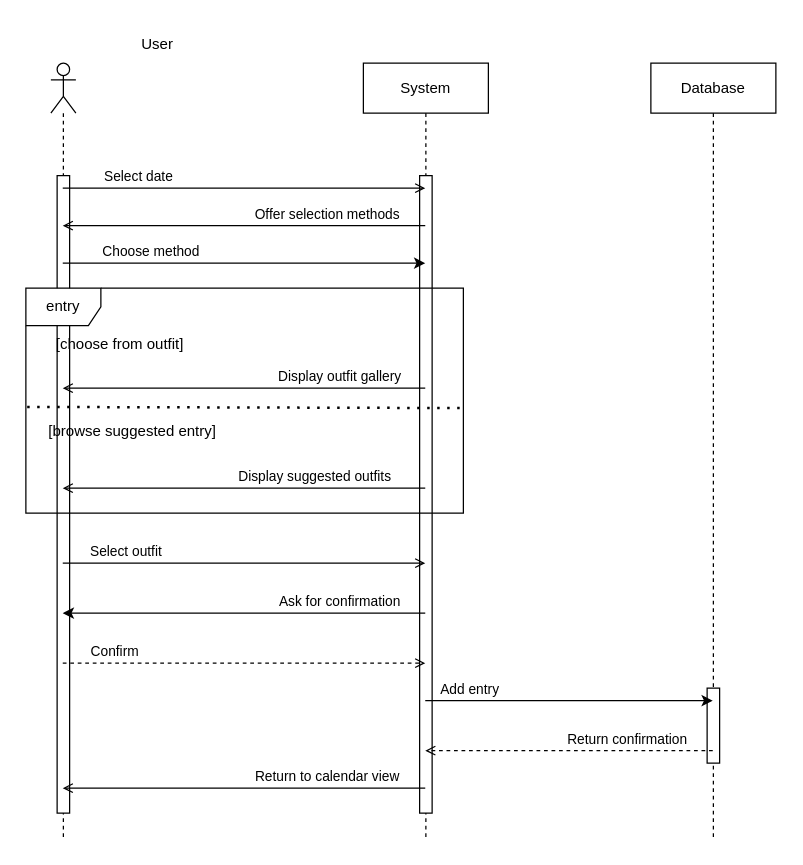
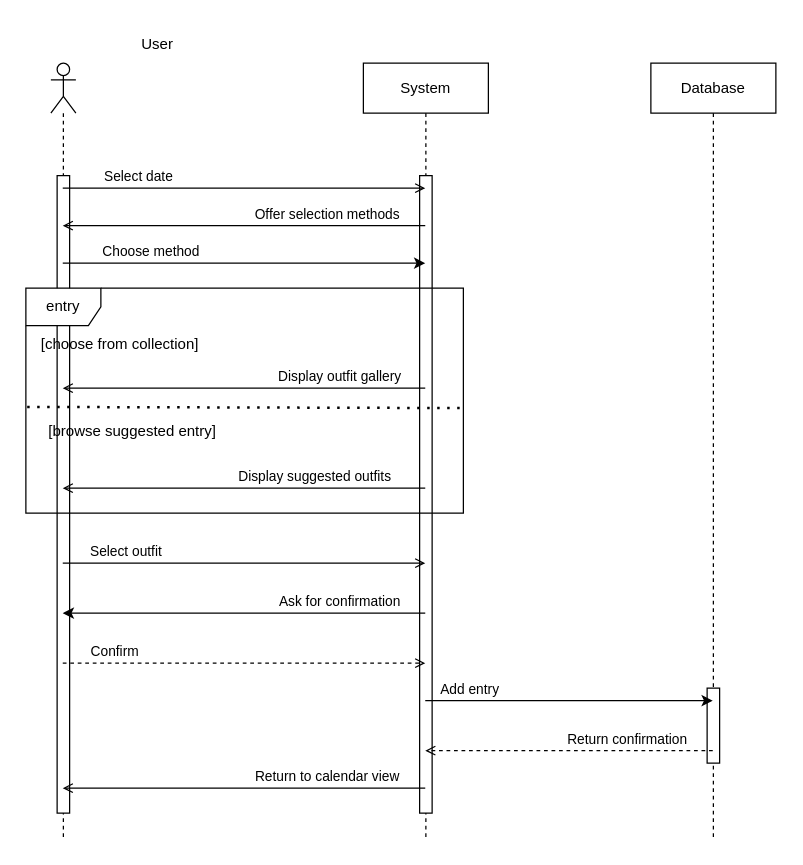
  <mxCell id="0" />
  <mxCell id="1" parent="0" />
  <mxCell id="2" value="" style="shape=umlLifeline;perimeter=lifelinePerimeter;whiteSpace=wrap;html=1;container=1;dropTarget=0;collapsible=0;recursiveResize=0;outlineConnect=0;portConstraint=eastwest;newEdgeStyle={&quot;curved&quot;:0,&quot;rounded&quot;:0};participant=umlActor;fillColor=none;" vertex="1" parent="1"><mxGeometry x="40" y="50" width="20" height="620" as="geometry" /></mxCell>
  <mxCell id="3" value="" style="html=1;points=[[0,0,0,0,5],[0,1,0,0,-5],[1,0,0,0,5],[1,1,0,0,-5]];perimeter=orthogonalPerimeter;outlineConnect=0;targetShapes=umlLifeline;portConstraint=eastwest;newEdgeStyle={&quot;curved&quot;:0,&quot;rounded&quot;:0};" vertex="1" parent="2"><mxGeometry x="5" y="90" width="10" height="510" as="geometry" /></mxCell>
  <mxCell id="4" value="System" style="shape=umlLifeline;perimeter=lifelinePerimeter;whiteSpace=wrap;html=1;container=1;dropTarget=0;collapsible=0;recursiveResize=0;outlineConnect=0;portConstraint=eastwest;newEdgeStyle={&quot;curved&quot;:0,&quot;rounded&quot;:0};fillColor=none;" vertex="1" parent="1"><mxGeometry x="290" y="50" width="100" height="620" as="geometry" /></mxCell>
  <mxCell id="5" value="" style="html=1;points=[[0,0,0,0,5],[0,1,0,0,-5],[1,0,0,0,5],[1,1,0,0,-5]];perimeter=orthogonalPerimeter;outlineConnect=0;targetShapes=umlLifeline;portConstraint=eastwest;newEdgeStyle={&quot;curved&quot;:0,&quot;rounded&quot;:0};" vertex="1" parent="4"><mxGeometry x="45" y="90" width="10" height="510" as="geometry" /></mxCell>
  <mxCell id="6" value="Database" style="shape=umlLifeline;perimeter=lifelinePerimeter;whiteSpace=wrap;html=1;container=1;dropTarget=0;collapsible=0;recursiveResize=0;outlineConnect=0;portConstraint=eastwest;newEdgeStyle={&quot;curved&quot;:0,&quot;rounded&quot;:0};fillColor=none;" vertex="1" parent="1"><mxGeometry x="520" y="50" width="100" height="620" as="geometry" /></mxCell>
  <mxCell id="7" value="" style="html=1;points=[[0,0,0,0,5],[0,1,0,0,-5],[1,0,0,0,5],[1,1,0,0,-5]];perimeter=orthogonalPerimeter;outlineConnect=0;targetShapes=umlLifeline;portConstraint=eastwest;newEdgeStyle={&quot;curved&quot;:0,&quot;rounded&quot;:0};" vertex="1" parent="6"><mxGeometry x="45" y="500" width="10" height="60" as="geometry" /></mxCell>
  <mxCell id="8" value="User" style="text;html=1;align=center;verticalAlign=middle;resizable=0;points=[];autosize=1;strokeColor=none;fillColor=none;" vertex="1" parent="1"><mxGeometry x="100" y="20" width="50" height="30" as="geometry" /></mxCell>
  <mxCell id="9" value="entry" style="shape=umlFrame;whiteSpace=wrap;html=1;pointerEvents=0;fillColor=default;" vertex="1" parent="1"><mxGeometry x="20" y="230" width="350" height="180" as="geometry" /></mxCell>
  <mxCell id="10" value="" style="endArrow=none;dashed=1;html=1;dashPattern=1 3;strokeWidth=2;rounded=0;exitX=0.003;exitY=0.528;exitDx=0;exitDy=0;exitPerimeter=0;entryX=1;entryY=0.533;entryDx=0;entryDy=0;entryPerimeter=0;" edge="1" parent="1" source="9" target="9"><mxGeometry width="50" height="50" relative="1" as="geometry"><mxPoint x="290" y="300" as="sourcePoint" /><mxPoint x="340" y="250" as="targetPoint" /></mxGeometry></mxCell>
  <mxCell id="11" style="edgeStyle=orthogonalEdgeStyle;rounded=0;orthogonalLoop=1;jettySize=auto;html=1;curved=0;" edge="1" parent="1" source="4" target="6"><mxGeometry relative="1" as="geometry"><Array as="points"><mxPoint x="460" y="560" /><mxPoint x="460" y="560" /></Array></mxGeometry></mxCell>
  <mxCell id="12" value="Add entry" style="edgeLabel;html=1;align=center;verticalAlign=middle;resizable=0;points=[];labelBackgroundColor=none;" vertex="1" connectable="0" parent="11"><mxGeometry x="-0.706" y="-1" relative="1" as="geometry"><mxPoint x="1" y="-11" as="offset" /></mxGeometry></mxCell>
  <mxCell id="13" style="edgeStyle=orthogonalEdgeStyle;rounded=0;orthogonalLoop=1;jettySize=auto;html=1;curved=0;dashed=1;endArrow=open;endFill=0;" edge="1" parent="1" source="6" target="4"><mxGeometry relative="1" as="geometry"><Array as="points"><mxPoint x="450" y="600" /><mxPoint x="450" y="600" /></Array></mxGeometry></mxCell>
  <mxCell id="14" value="Return confirmation" style="edgeLabel;html=1;align=center;verticalAlign=middle;resizable=0;points=[];labelBackgroundColor=none;" vertex="1" connectable="0" parent="13"><mxGeometry x="0.797" y="1" relative="1" as="geometry"><mxPoint x="138" y="-11" as="offset" /></mxGeometry></mxCell>
  <mxCell id="15" style="edgeStyle=orthogonalEdgeStyle;rounded=0;orthogonalLoop=1;jettySize=auto;html=1;curved=0;endArrow=open;endFill=0;" edge="1" parent="1" source="4" target="2"><mxGeometry relative="1" as="geometry"><Array as="points"><mxPoint x="230" y="630" /><mxPoint x="230" y="630" /></Array></mxGeometry></mxCell>
  <mxCell id="16" value="Return to calendar view" style="edgeLabel;html=1;align=center;verticalAlign=middle;resizable=0;points=[];labelBackgroundColor=none;" vertex="1" connectable="0" parent="15"><mxGeometry x="0.397" y="-1" relative="1" as="geometry"><mxPoint x="124" y="-9" as="offset" /></mxGeometry></mxCell>
  <mxCell id="17" style="edgeStyle=orthogonalEdgeStyle;rounded=0;orthogonalLoop=1;jettySize=auto;html=1;curved=0;dashed=1;endArrow=open;endFill=0;" edge="1" parent="1" source="2" target="4"><mxGeometry relative="1" as="geometry"><Array as="points"><mxPoint x="200" y="530" /><mxPoint x="200" y="530" /></Array></mxGeometry></mxCell>
  <mxCell id="18" value="Confirm" style="edgeLabel;html=1;align=center;verticalAlign=middle;resizable=0;points=[];labelBackgroundColor=none;" vertex="1" connectable="0" parent="17"><mxGeometry x="-0.776" relative="1" as="geometry"><mxPoint x="9" y="-10" as="offset" /></mxGeometry></mxCell>
  <mxCell id="19" style="edgeStyle=orthogonalEdgeStyle;rounded=0;orthogonalLoop=1;jettySize=auto;html=1;curved=0;endArrow=open;endFill=0;" edge="1" parent="1" source="2" target="4"><mxGeometry relative="1" as="geometry"><Array as="points"><mxPoint x="180" y="450" /><mxPoint x="180" y="450" /></Array></mxGeometry></mxCell>
  <mxCell id="20" value="Select outfit" style="edgeLabel;html=1;align=center;verticalAlign=middle;resizable=0;points=[];labelBackgroundColor=none;" vertex="1" connectable="0" parent="19"><mxGeometry x="-0.445" y="3" relative="1" as="geometry"><mxPoint x="-30" y="-7" as="offset" /></mxGeometry></mxCell>
  <mxCell id="21" style="edgeStyle=orthogonalEdgeStyle;rounded=0;orthogonalLoop=1;jettySize=auto;html=1;curved=0;" edge="1" parent="1" source="4" target="2"><mxGeometry relative="1" as="geometry"><Array as="points"><mxPoint x="170" y="490" /><mxPoint x="170" y="490" /></Array></mxGeometry></mxCell>
  <mxCell id="22" value="Ask for confirmation" style="edgeLabel;html=1;align=center;verticalAlign=middle;resizable=0;points=[];labelBackgroundColor=none;" vertex="1" connectable="0" parent="21"><mxGeometry x="0.431" y="-3" relative="1" as="geometry"><mxPoint x="138" y="-7" as="offset" /></mxGeometry></mxCell>
  <mxCell id="23" style="edgeStyle=orthogonalEdgeStyle;rounded=0;orthogonalLoop=1;jettySize=auto;html=1;curved=0;endArrow=open;endFill=0;" edge="1" parent="1" source="4" target="2"><mxGeometry relative="1" as="geometry"><Array as="points"><mxPoint x="200" y="390" /><mxPoint x="200" y="390" /></Array></mxGeometry></mxCell>
  <mxCell id="24" value="Display suggested outfits" style="edgeLabel;html=1;align=center;verticalAlign=middle;resizable=0;points=[];labelBackgroundColor=none;" vertex="1" connectable="0" parent="23"><mxGeometry x="0.203" relative="1" as="geometry"><mxPoint x="85" y="-10" as="offset" /></mxGeometry></mxCell>
  <mxCell id="25" style="edgeStyle=orthogonalEdgeStyle;rounded=0;orthogonalLoop=1;jettySize=auto;html=1;curved=0;endArrow=open;endFill=0;" edge="1" parent="1" source="4" target="2"><mxGeometry relative="1" as="geometry"><Array as="points"><mxPoint x="190" y="310" /><mxPoint x="190" y="310" /></Array></mxGeometry></mxCell>
  <mxCell id="26" value="Display outfit gallery" style="edgeLabel;html=1;align=center;verticalAlign=middle;resizable=0;points=[];labelBackgroundColor=none;" vertex="1" connectable="0" parent="25"><mxGeometry x="0.003" y="-4" relative="1" as="geometry"><mxPoint x="76" y="-6" as="offset" /></mxGeometry></mxCell>
  <mxCell id="27" style="edgeStyle=orthogonalEdgeStyle;rounded=0;orthogonalLoop=1;jettySize=auto;html=1;curved=0;" edge="1" parent="1" source="2" target="4"><mxGeometry relative="1" as="geometry"><Array as="points"><mxPoint x="190" y="210" /><mxPoint x="190" y="210" /></Array></mxGeometry></mxCell>
  <mxCell id="28" value="Choose method" style="edgeLabel;html=1;align=center;verticalAlign=middle;resizable=0;points=[];labelBackgroundColor=none;" vertex="1" connectable="0" parent="27"><mxGeometry x="-0.638" y="-1" relative="1" as="geometry"><mxPoint x="18" y="-11" as="offset" /></mxGeometry></mxCell>
  <mxCell id="29" style="edgeStyle=orthogonalEdgeStyle;rounded=0;orthogonalLoop=1;jettySize=auto;html=1;curved=0;endArrow=open;endFill=0;" edge="1" parent="1" source="4" target="2"><mxGeometry relative="1" as="geometry"><Array as="points"><mxPoint x="180" y="180" /><mxPoint x="180" y="180" /></Array></mxGeometry></mxCell>
  <mxCell id="30" value="Offer selection methods" style="edgeLabel;html=1;align=center;verticalAlign=middle;resizable=0;points=[];labelBackgroundColor=none;" vertex="1" connectable="0" parent="29"><mxGeometry x="0.397" relative="1" as="geometry"><mxPoint x="124" y="-10" as="offset" /></mxGeometry></mxCell>
  <mxCell id="31" style="edgeStyle=orthogonalEdgeStyle;rounded=0;orthogonalLoop=1;jettySize=auto;html=1;curved=0;endArrow=open;endFill=0;" edge="1" parent="1" source="2" target="4"><mxGeometry relative="1" as="geometry"><Array as="points"><mxPoint x="180" y="150" /><mxPoint x="180" y="150" /></Array></mxGeometry></mxCell>
  <mxCell id="32" value="Select date" style="edgeLabel;html=1;align=center;verticalAlign=middle;resizable=0;points=[];labelBackgroundColor=none;" vertex="1" connectable="0" parent="31"><mxGeometry x="-0.266" y="-1" relative="1" as="geometry"><mxPoint x="-46" y="-11" as="offset" /></mxGeometry></mxCell>
  <mxCell id="33" value="[browse suggested entry]" style="text;html=1;align=center;verticalAlign=middle;resizable=0;points=[];autosize=1;strokeColor=none;fillColor=none;" vertex="1" parent="1"><mxGeometry x="20" y="330" width="170" height="30" as="geometry" /></mxCell>
- <mxCell id="34" value="[choose from outfit]" style="text;html=1;align=center;verticalAlign=middle;resizable=0;points=[];autosize=1;strokeColor=none;fillColor=none;" vertex="1" parent="1"><mxGeometry x="20" y="260" width="150" height="30" as="geometry" /></mxCell>
+ <mxCell id="34" value="[choose from collection]" style="text;html=1;align=center;verticalAlign=middle;resizable=0;points=[];autosize=1;strokeColor=none;fillColor=none;" vertex="1" parent="1"><mxGeometry x="20" y="260" width="150" height="30" as="geometry" /></mxCell>
